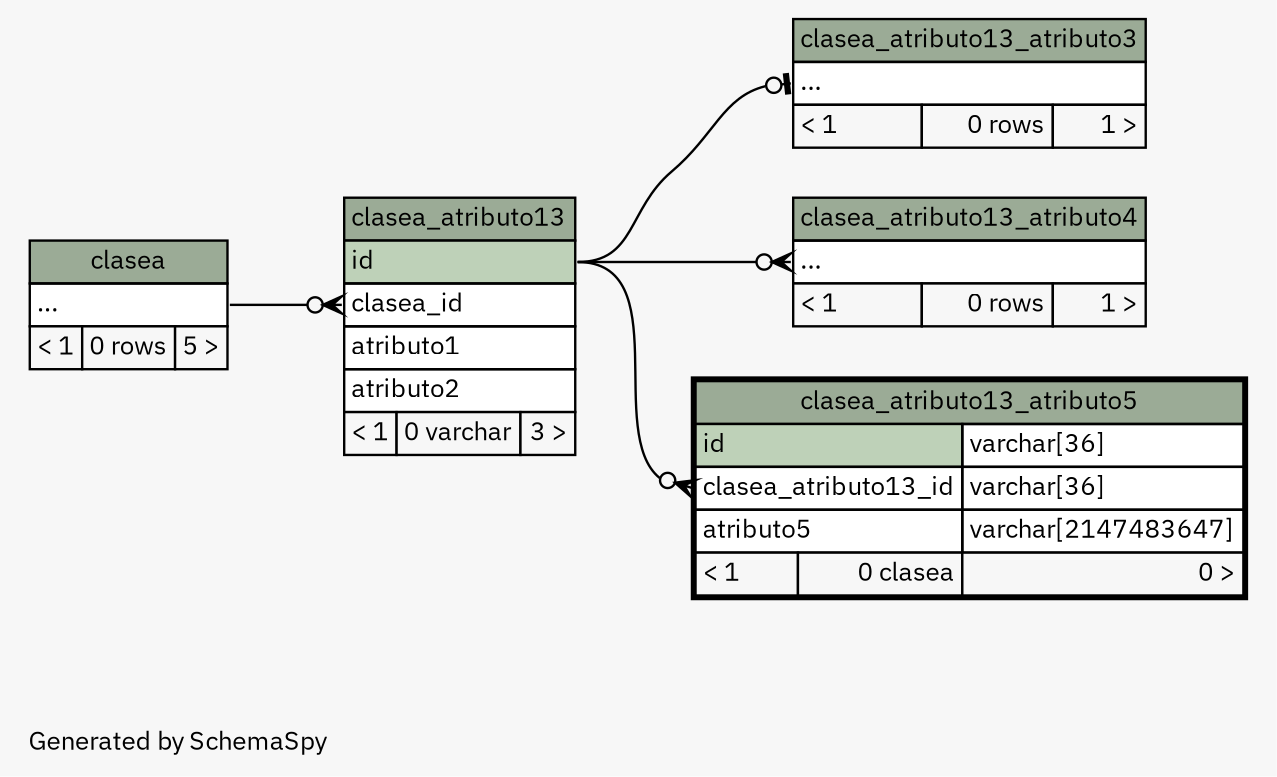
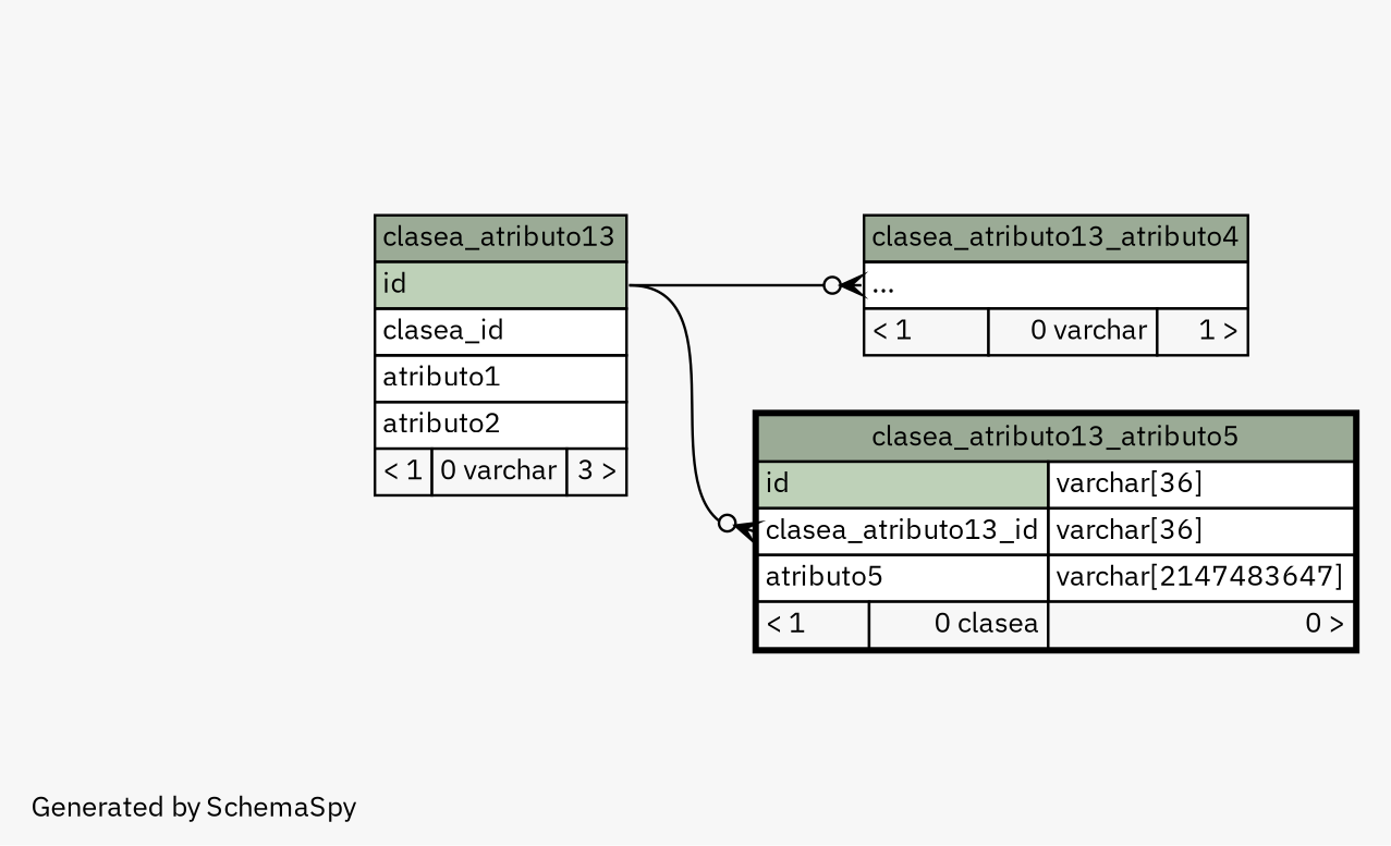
  digraph {
    bgcolor="#f7f7f7"
    fontname="IBM Plex Sans"
    fontsize=11
    label="\nGenerated by SchemaSpy"
    labeljust=l
    nodesep=0.18
    rankdir=RL
    ranksep=0.46
    node [fontname="IBM Plex Sans" fontsize=11 shape=plaintext]
    edge [arrowhead=none arrowsize=0.8 arrowtail=crowodot dir=back fontname="IBM Plex Sans" headport="id:e" tailport="elipses:w"]
    n1 [label=<     <TABLE BORDER="0" CELLBORDER="1" CELLSPACING="0" BGCOLOR="#ffffff">       <TR><TD COLSPAN="3" BGCOLOR="#9bab96" ALIGN="CENTER">clasea_atributo13</TD></TR>       <TR><TD PORT="id" COLSPAN="3" BGCOLOR="#bed1b8" ALIGN="LEFT">id</TD></TR>       <TR><TD PORT="clasea_id" COLSPAN="3" ALIGN="LEFT">clasea_id</TD></TR>       <TR><TD PORT="atributo1" COLSPAN="3" ALIGN="LEFT">atributo1</TD></TR>       <TR><TD PORT="atributo2" COLSPAN="3" ALIGN="LEFT">atributo2</TD></TR>       <TR><TD ALIGN="LEFT" BGCOLOR="#f7f7f7">&lt; 1</TD><TD ALIGN="RIGHT" BGCOLOR="#f7f7f7">0 varchar</TD><TD ALIGN="RIGHT" BGCOLOR="#f7f7f7">3 &gt;</TD></TR>     </TABLE>>]
-   n2 [label=<     <TABLE BORDER="0" CELLBORDER="1" CELLSPACING="0" BGCOLOR="#ffffff">       <TR><TD COLSPAN="3" BGCOLOR="#9bab96" ALIGN="CENTER">clasea</TD></TR>       <TR><TD PORT="elipses" COLSPAN="3" ALIGN="LEFT">...</TD></TR>       <TR><TD ALIGN="LEFT" BGCOLOR="#f7f7f7">&lt; 1</TD><TD ALIGN="RIGHT" BGCOLOR="#f7f7f7">0 rows</TD><TD ALIGN="RIGHT" BGCOLOR="#f7f7f7">5 &gt;</TD></TR>     </TABLE>>]
-   n3 [label=<     <TABLE BORDER="0" CELLBORDER="1" CELLSPACING="0" BGCOLOR="#ffffff">       <TR><TD COLSPAN="3" BGCOLOR="#9bab96" ALIGN="CENTER">clasea_atributo13_atributo3</TD></TR>       <TR><TD PORT="elipses" COLSPAN="3" ALIGN="LEFT">...</TD></TR>       <TR><TD ALIGN="LEFT" BGCOLOR="#f7f7f7">&lt; 1</TD><TD ALIGN="RIGHT" BGCOLOR="#f7f7f7">0 rows</TD><TD ALIGN="RIGHT" BGCOLOR="#f7f7f7">1 &gt;</TD></TR>     </TABLE>>]
-   n4 [label=<     <TABLE BORDER="0" CELLBORDER="1" CELLSPACING="0" BGCOLOR="#ffffff">       <TR><TD COLSPAN="3" BGCOLOR="#9bab96" ALIGN="CENTER">clasea_atributo13_atributo4</TD></TR>       <TR><TD PORT="elipses" COLSPAN="3" ALIGN="LEFT">...</TD></TR>       <TR><TD ALIGN="LEFT" BGCOLOR="#f7f7f7">&lt; 1</TD><TD ALIGN="RIGHT" BGCOLOR="#f7f7f7">0 rows</TD><TD ALIGN="RIGHT" BGCOLOR="#f7f7f7">1 &gt;</TD></TR>     </TABLE>>]
+   n4 [label=<     <TABLE BORDER="0" CELLBORDER="1" CELLSPACING="0" BGCOLOR="#ffffff">       <TR><TD COLSPAN="3" BGCOLOR="#9bab96" ALIGN="CENTER">clasea_atributo13_atributo4</TD></TR>       <TR><TD PORT="elipses" COLSPAN="3" ALIGN="LEFT">...</TD></TR>       <TR><TD ALIGN="LEFT" BGCOLOR="#f7f7f7">&lt; 1</TD><TD ALIGN="RIGHT" BGCOLOR="#f7f7f7">0 varchar</TD><TD ALIGN="RIGHT" BGCOLOR="#f7f7f7">1 &gt;</TD></TR>     </TABLE>>]
    n5 [label=<     <TABLE BORDER="2" CELLBORDER="1" CELLSPACING="0" BGCOLOR="#ffffff">       <TR><TD COLSPAN="3" BGCOLOR="#9bab96" ALIGN="CENTER">clasea_atributo13_atributo5</TD></TR>       <TR><TD PORT="id" COLSPAN="2" BGCOLOR="#bed1b8" ALIGN="LEFT">id</TD><TD PORT="id.type" ALIGN="LEFT">varchar[36]</TD></TR>       <TR><TD PORT="clasea_atributo13_id" COLSPAN="2" ALIGN="LEFT">clasea_atributo13_id</TD><TD PORT="clasea_atributo13_id.type" ALIGN="LEFT">varchar[36]</TD></TR>       <TR><TD PORT="atributo5" COLSPAN="2" ALIGN="LEFT">atributo5</TD><TD PORT="atributo5.type" ALIGN="LEFT">varchar[2147483647]</TD></TR>       <TR><TD ALIGN="LEFT" BGCOLOR="#f7f7f7">&lt; 1</TD><TD ALIGN="RIGHT" BGCOLOR="#f7f7f7">0 clasea</TD><TD ALIGN="RIGHT" BGCOLOR="#f7f7f7">0 &gt;</TD></TR>     </TABLE>>]
-   n1 -> n2 [headport="elipses:e" tailport="clasea_id:w"]
-   n3 -> n1 [arrowtail=teeodot]
    n4 -> n1
    n5 -> n1 [tailport="clasea_atributo13_id:w"]
  }
